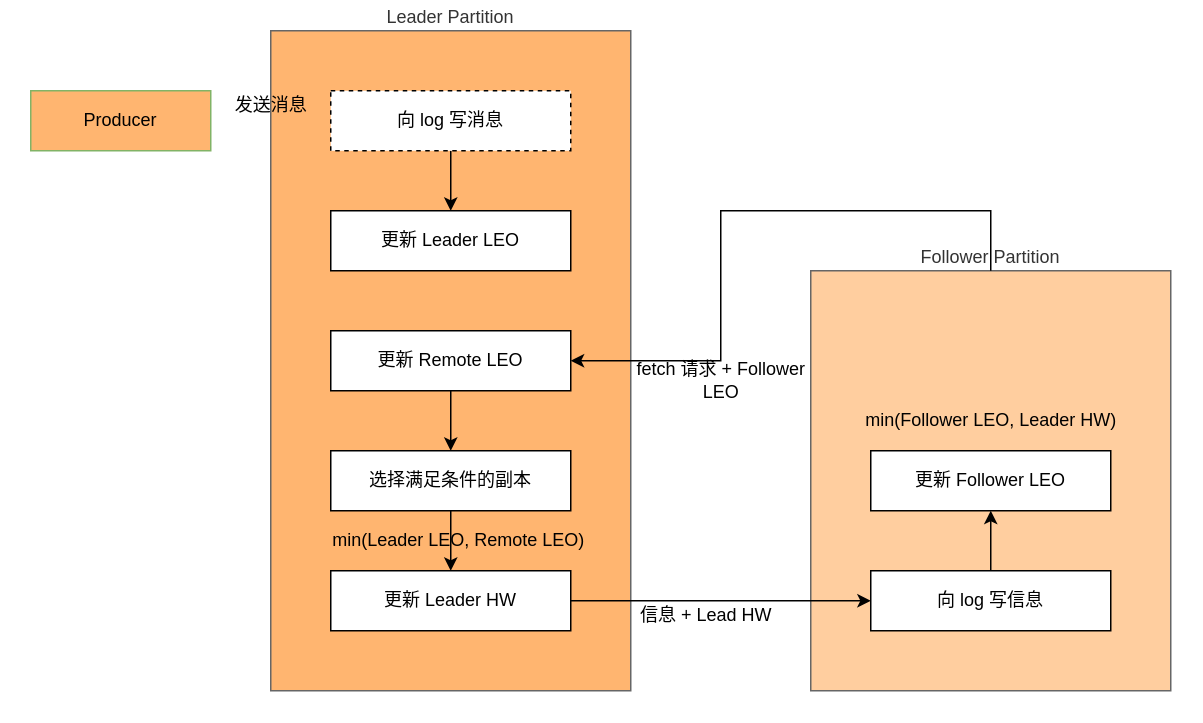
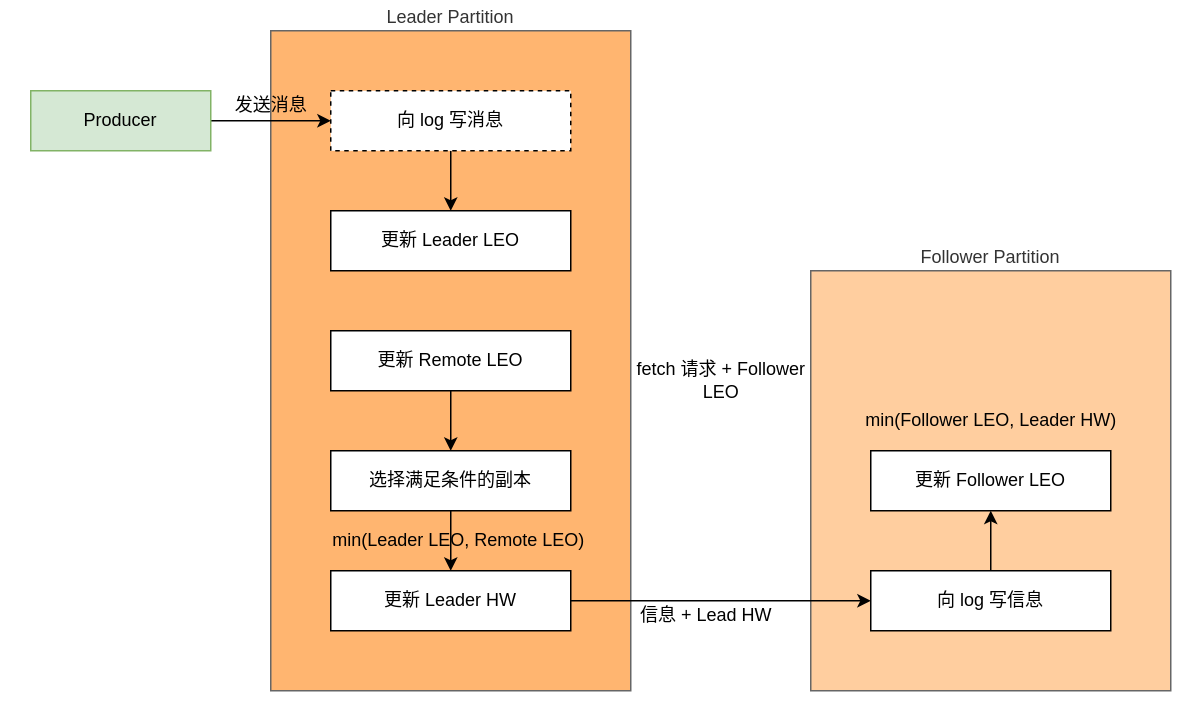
  <mxCell id="0" />
  <mxCell id="1" parent="0" />
  <mxCell id="2" value="Leader Partition" style="rounded=0;whiteSpace=wrap;html=1;labelPosition=center;verticalLabelPosition=top;align=center;verticalAlign=bottom;fillColor=#FFB570;strokeColor=#666666;fontColor=#333333;" vertex="1" parent="1"><mxGeometry x="180" y="20" width="240" height="440" as="geometry" /></mxCell>
  <mxCell id="3" style="edgeStyle=orthogonalEdgeStyle;rounded=0;orthogonalLoop=1;jettySize=auto;html=1;entryX=0.5;entryY=0;entryDx=0;entryDy=0;" edge="1" parent="1" source="4" target="8"><mxGeometry relative="1" as="geometry" /></mxCell>
  <mxCell id="4" value="向 log 写消息" style="rounded=0;whiteSpace=wrap;html=1;dashed=1;" vertex="1" parent="1"><mxGeometry x="220" y="60" width="160" height="40" as="geometry" /></mxCell>
- <mxCell id="6" value="Producer" style="rounded=0;whiteSpace=wrap;html=1;fillColor=#ffb570;strokeColor=#82b366;" vertex="1" parent="1"><mxGeometry x="20" y="60" width="120" height="40" as="geometry" /></mxCell>
+ <mxCell id="5" style="edgeStyle=orthogonalEdgeStyle;rounded=0;orthogonalLoop=1;jettySize=auto;html=1;entryX=0;entryY=0.5;entryDx=0;entryDy=0;" edge="1" parent="1" source="6" target="4"><mxGeometry relative="1" as="geometry" /></mxCell>
+ <mxCell id="6" value="Producer" style="rounded=0;whiteSpace=wrap;html=1;fillColor=#d5e8d4;strokeColor=#82b366;" vertex="1" parent="1"><mxGeometry x="20" y="60" width="120" height="40" as="geometry" /></mxCell>
  <mxCell id="7" value="发送消息" style="text;html=1;align=center;verticalAlign=middle;resizable=0;points=[];;autosize=1;" vertex="1" parent="1"><mxGeometry x="150" y="60" width="60" height="20" as="geometry" /></mxCell>
  <mxCell id="8" value="更新 Leader LEO" style="rounded=0;whiteSpace=wrap;html=1;" vertex="1" parent="1"><mxGeometry x="220" y="140" width="160" height="40" as="geometry" /></mxCell>
  <mxCell id="9" value="Follower Partition" style="rounded=0;whiteSpace=wrap;html=1;labelPosition=center;verticalLabelPosition=top;align=center;verticalAlign=bottom;fillColor=#FFCE9F;strokeColor=#666666;fontColor=#333333;" vertex="1" parent="1"><mxGeometry x="540" y="180" width="240" height="280" as="geometry" /></mxCell>
- <mxCell id="10" style="edgeStyle=orthogonalEdgeStyle;rounded=0;orthogonalLoop=1;jettySize=auto;html=1;entryX=1;entryY=0.5;entryDx=0;entryDy=0;" edge="1" parent="1" source="9" target="12"><mxGeometry relative="1" as="geometry"><mxPoint x="450" y="80" as="sourcePoint" /><Array as="points"><mxPoint x="660" y="140" /><mxPoint x="480" y="140" /><mxPoint x="480" y="240" /></Array></mxGeometry></mxCell>
  <mxCell id="11" style="edgeStyle=orthogonalEdgeStyle;rounded=0;orthogonalLoop=1;jettySize=auto;html=1;entryX=0.5;entryY=0;entryDx=0;entryDy=0;" edge="1" parent="1" source="12" target="14"><mxGeometry relative="1" as="geometry" /></mxCell>
  <mxCell id="12" value="更新 Remote LEO" style="rounded=0;whiteSpace=wrap;html=1;" vertex="1" parent="1"><mxGeometry x="220" y="220" width="160" height="40" as="geometry" /></mxCell>
  <mxCell id="13" style="edgeStyle=orthogonalEdgeStyle;rounded=0;orthogonalLoop=1;jettySize=auto;html=1;" edge="1" parent="1" source="14" target="16"><mxGeometry relative="1" as="geometry" /></mxCell>
  <mxCell id="14" value="选择满足条件的副本" style="rounded=0;whiteSpace=wrap;html=1;" vertex="1" parent="1"><mxGeometry x="220" y="300" width="160" height="40" as="geometry" /></mxCell>
  <mxCell id="15" style="edgeStyle=orthogonalEdgeStyle;rounded=0;orthogonalLoop=1;jettySize=auto;html=1;entryX=0;entryY=0.5;entryDx=0;entryDy=0;" edge="1" parent="1" source="16" target="19"><mxGeometry relative="1" as="geometry" /></mxCell>
  <mxCell id="16" value="更新 Leader HW" style="rounded=0;whiteSpace=wrap;html=1;" vertex="1" parent="1"><mxGeometry x="220" y="380" width="160" height="40" as="geometry" /></mxCell>
  <mxCell id="17" value="min(Leader LEO, Remote LEO)" style="text;html=1;align=center;verticalAlign=middle;resizable=0;points=[];;autosize=1;" vertex="1" parent="1"><mxGeometry x="215" y="350" width="180" height="20" as="geometry" /></mxCell>
  <mxCell id="18" style="edgeStyle=orthogonalEdgeStyle;rounded=0;orthogonalLoop=1;jettySize=auto;html=1;entryX=0.5;entryY=1;entryDx=0;entryDy=0;" edge="1" parent="1" source="19" target="22"><mxGeometry relative="1" as="geometry" /></mxCell>
  <mxCell id="19" value="向 log 写信息" style="rounded=0;whiteSpace=wrap;html=1;" vertex="1" parent="1"><mxGeometry x="580" y="380" width="160" height="40" as="geometry" /></mxCell>
  <mxCell id="20" value="信息 + Lead HW" style="text;html=1;align=center;verticalAlign=middle;resizable=0;points=[];;autosize=1;" vertex="1" parent="1"><mxGeometry x="420" y="400" width="100" height="20" as="geometry" /></mxCell>
  <mxCell id="21" value="fetch 请求 +&amp;nbsp;&lt;span style=&quot;white-space: normal&quot;&gt;Follower LEO&lt;/span&gt;" style="text;html=1;align=center;verticalAlign=middle;resizable=0;points=[];;autosize=1;" vertex="1" parent="1"><mxGeometry x="400" y="243" width="160" height="20" as="geometry" /></mxCell>
  <mxCell id="22" value="更新 Follower LEO" style="rounded=0;whiteSpace=wrap;html=1;" vertex="1" parent="1"><mxGeometry x="580" y="300" width="160" height="40" as="geometry" /></mxCell>
  <mxCell id="23" value="min(Follower LEO, Leader HW)" style="text;html=1;align=center;verticalAlign=middle;resizable=0;points=[];;autosize=1;" vertex="1" parent="1"><mxGeometry x="570" y="270" width="180" height="20" as="geometry" /></mxCell>
